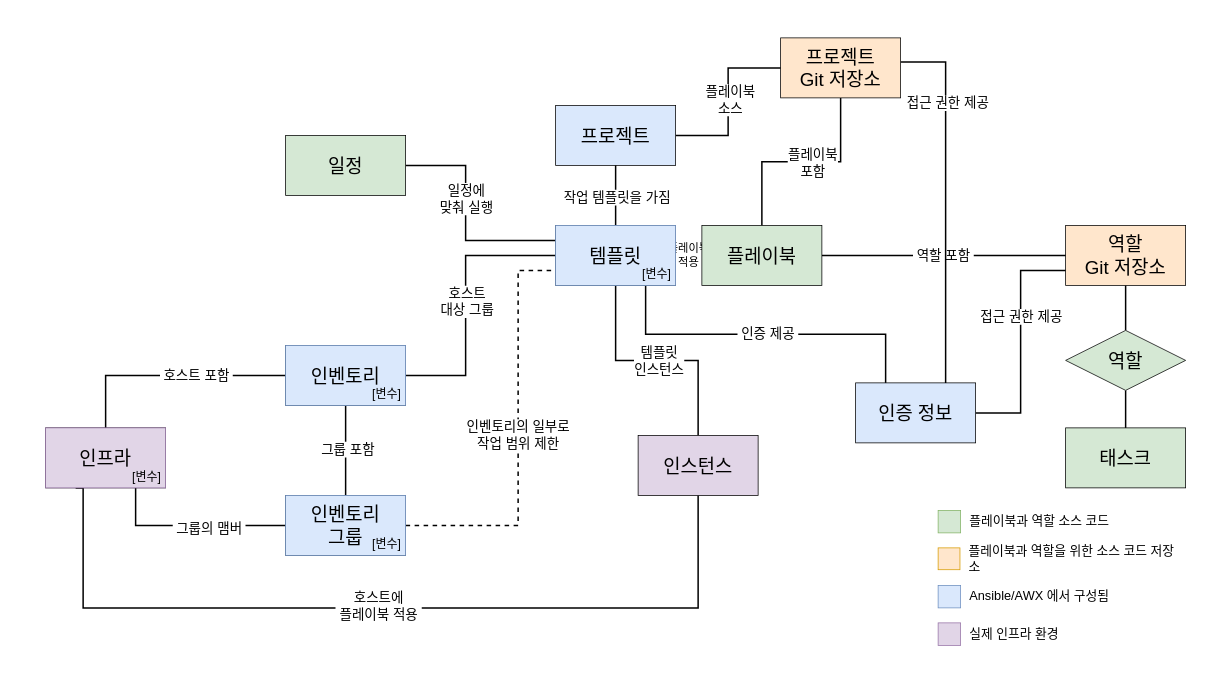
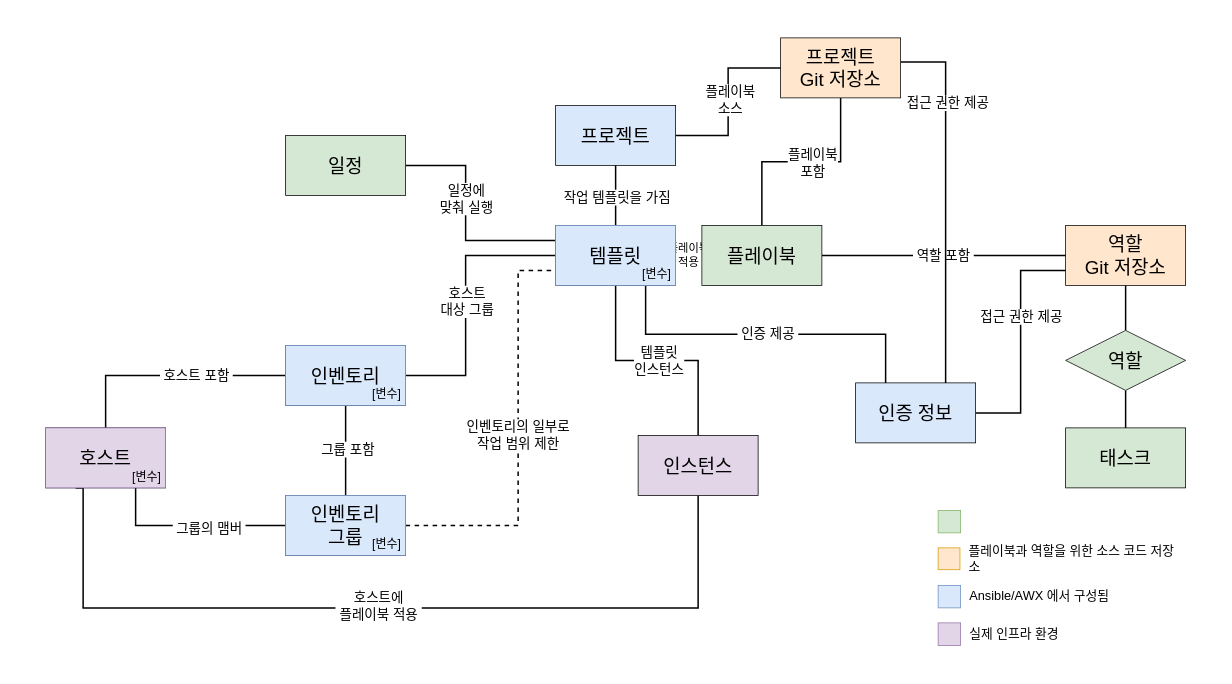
  <mxCell id="0" />
  <mxCell id="1" parent="0" />
  <mxCell id="2" value="" style="rounded=0;whiteSpace=wrap;html=1;fillColor=none;strokeColor=none;" vertex="1" parent="1"><mxGeometry x="20" y="20" width="1600" height="870" as="geometry" /></mxCell>
  <mxCell id="3" style="edgeStyle=orthogonalEdgeStyle;rounded=0;orthogonalLoop=1;jettySize=auto;html=1;entryX=0;entryY=0.5;entryDx=0;entryDy=0;endArrow=none;endFill=0;strokeWidth=2;" edge="1" parent="1" source="50" target="57"><mxGeometry relative="1" as="geometry"><Array as="points"><mxPoint x="620" y="500" /><mxPoint x="620" y="340" /></Array></mxGeometry></mxCell>
  <mxCell id="4" value="호스트&lt;br&gt;대상 그룹" style="edgeLabel;html=1;align=center;verticalAlign=middle;resizable=0;points=[];fontSize=18;" vertex="1" connectable="0" parent="3"><mxGeometry x="-0.005" y="-1" relative="1" as="geometry"><mxPoint as="offset" /></mxGeometry></mxCell>
  <mxCell id="5" style="edgeStyle=orthogonalEdgeStyle;rounded=0;orthogonalLoop=1;jettySize=auto;html=1;exitX=0.5;exitY=1;exitDx=0;exitDy=0;entryX=0.5;entryY=0;entryDx=0;entryDy=0;endArrow=none;endFill=0;strokeWidth=2;" edge="1" parent="1" source="50" target="53"><mxGeometry relative="1" as="geometry" /></mxCell>
  <mxCell id="6" value="그룹 포함" style="edgeLabel;html=1;align=center;verticalAlign=middle;resizable=0;points=[];fontSize=18;" vertex="1" connectable="0" parent="5"><mxGeometry x="-0.026" y="2" relative="1" as="geometry"><mxPoint as="offset" /></mxGeometry></mxCell>
  <mxCell id="7" style="edgeStyle=orthogonalEdgeStyle;rounded=0;orthogonalLoop=1;jettySize=auto;html=1;exitX=1;exitY=0.5;exitDx=0;exitDy=0;entryX=0;entryY=0.75;entryDx=0;entryDy=0;endArrow=none;endFill=0;strokeWidth=2;dashed=1;" edge="1" parent="1" source="53" target="57"><mxGeometry relative="1" as="geometry"><Array as="points"><mxPoint x="690" y="700" /><mxPoint x="690" y="360" /></Array></mxGeometry></mxCell>
  <mxCell id="8" value="인벤토리의 일부로&lt;br&gt;작업 범위 제한" style="edgeLabel;html=1;align=center;verticalAlign=middle;resizable=0;points=[];fontSize=18;" vertex="1" connectable="0" parent="7"><mxGeometry x="0.005" y="1" relative="1" as="geometry"><mxPoint as="offset" /></mxGeometry></mxCell>
  <mxCell id="9" style="edgeStyle=orthogonalEdgeStyle;rounded=0;orthogonalLoop=1;jettySize=auto;html=1;entryX=0.5;entryY=0;entryDx=0;entryDy=0;endArrow=none;endFill=0;strokeWidth=2;" edge="1" parent="1" source="11" target="36"><mxGeometry relative="1" as="geometry" /></mxCell>
  <mxCell id="10" value="플레이북&lt;br&gt;포함" style="edgeLabel;html=1;align=center;verticalAlign=middle;resizable=0;points=[];fontSize=18;" vertex="1" connectable="0" parent="9"><mxGeometry x="-0.105" y="1" relative="1" as="geometry"><mxPoint as="offset" /></mxGeometry></mxCell>
  <mxCell id="11" value="프로젝트&lt;br&gt;Git 저장소" style="rounded=0;whiteSpace=wrap;html=1;fontSize=25;fillColor=#ffe6cc;strokeColor=#000000;" vertex="1" parent="1"><mxGeometry x="1040" y="50" width="160" height="80" as="geometry" /></mxCell>
  <mxCell id="12" style="edgeStyle=orthogonalEdgeStyle;rounded=0;orthogonalLoop=1;jettySize=auto;html=1;entryX=0;entryY=0.5;entryDx=0;entryDy=0;endArrow=none;endFill=0;strokeWidth=2;" edge="1" parent="1" source="14" target="11"><mxGeometry relative="1" as="geometry" /></mxCell>
  <mxCell id="13" value="플레이북&lt;br&gt;소스" style="edgeLabel;html=1;align=center;verticalAlign=middle;resizable=0;points=[];fontSize=18;" vertex="1" connectable="0" parent="12"><mxGeometry x="0.03" y="-2" relative="1" as="geometry"><mxPoint as="offset" /></mxGeometry></mxCell>
  <mxCell id="14" value="프로젝트" style="rounded=0;whiteSpace=wrap;html=1;fontSize=25;fillColor=#dae8fc;strokeColor=#000000;" vertex="1" parent="1"><mxGeometry x="740" y="140" width="160" height="80" as="geometry" /></mxCell>
  <mxCell id="15" style="edgeStyle=orthogonalEdgeStyle;rounded=0;orthogonalLoop=1;jettySize=auto;html=1;exitX=1;exitY=0.5;exitDx=0;exitDy=0;entryX=0;entryY=0.25;entryDx=0;entryDy=0;endArrow=none;endFill=0;strokeWidth=2;" edge="1" parent="1" source="17" target="57"><mxGeometry relative="1" as="geometry"><Array as="points"><mxPoint x="620" y="220" /><mxPoint x="620" y="320" /></Array></mxGeometry></mxCell>
  <mxCell id="16" value="일정에&lt;br&gt;맞춰 실행" style="edgeLabel;html=1;align=center;verticalAlign=middle;resizable=0;points=[];fontSize=18;" vertex="1" connectable="0" parent="15"><mxGeometry x="-0.011" y="-1" relative="1" as="geometry"><mxPoint x="1" y="-24" as="offset" /></mxGeometry></mxCell>
  <mxCell id="17" value="일정" style="rounded=0;whiteSpace=wrap;html=1;fontSize=25;fillColor=#d5e8d4;strokeColor=#000000;" vertex="1" parent="1"><mxGeometry x="380" width="160" height="80" as="geometry" y="180" /></mxCell>
  <mxCell id="18" style="edgeStyle=orthogonalEdgeStyle;rounded=0;orthogonalLoop=1;jettySize=auto;html=1;entryX=0.5;entryY=1;entryDx=0;entryDy=0;endArrow=none;endFill=0;strokeWidth=2;" edge="1" parent="1" source="57" target="14"><mxGeometry relative="1" as="geometry" /></mxCell>
  <mxCell id="19" value="작업 템플릿을 가짐" style="edgeLabel;html=1;align=center;verticalAlign=middle;resizable=0;points=[];fontSize=18;" vertex="1" connectable="0" parent="18"><mxGeometry x="-0.038" y="-1" relative="1" as="geometry"><mxPoint as="offset" /></mxGeometry></mxCell>
  <mxCell id="20" style="edgeStyle=orthogonalEdgeStyle;rounded=0;orthogonalLoop=1;jettySize=auto;html=1;entryX=0.5;entryY=0;entryDx=0;entryDy=0;endArrow=none;endFill=0;strokeWidth=2;" edge="1" parent="1" source="57" target="40"><mxGeometry relative="1" as="geometry" /></mxCell>
  <mxCell id="21" value="&amp;nbsp;템플릿&amp;nbsp;&lt;br&gt;인스턴스" style="edgeLabel;html=1;align=center;verticalAlign=middle;resizable=0;points=[];fontSize=18;" vertex="1" connectable="0" parent="20"><mxGeometry x="0.013" relative="1" as="geometry"><mxPoint as="offset" /></mxGeometry></mxCell>
  <mxCell id="22" style="edgeStyle=orthogonalEdgeStyle;rounded=0;orthogonalLoop=1;jettySize=auto;html=1;exitX=0.75;exitY=1;exitDx=0;exitDy=0;entryX=0.25;entryY=0;entryDx=0;entryDy=0;endArrow=none;endFill=0;startArrow=none;startFill=0;strokeWidth=2;" edge="1" parent="1" source="57" target="39"><mxGeometry relative="1" as="geometry" /></mxCell>
  <mxCell id="23" value="&amp;nbsp;인증 제공&amp;nbsp;" style="edgeLabel;html=1;align=center;verticalAlign=middle;resizable=0;points=[];fontSize=18;" vertex="1" connectable="0" parent="22"><mxGeometry x="0.007" y="1" relative="1" as="geometry"><mxPoint as="offset" /></mxGeometry></mxCell>
  <mxCell id="24" style="edgeStyle=orthogonalEdgeStyle;rounded=0;orthogonalLoop=1;jettySize=auto;html=1;entryX=0.5;entryY=0;entryDx=0;entryDy=0;endArrow=none;endFill=0;strokeWidth=2;" edge="1" parent="1" source="25" target="43"><mxGeometry relative="1" as="geometry" /></mxCell>
  <mxCell id="25" value="역할&lt;br&gt;Git 저장소" style="rounded=0;whiteSpace=wrap;html=1;fontSize=25;fillColor=#ffe6cc;strokeColor=#000000;" vertex="1" parent="1"><mxGeometry x="1420" y="300" width="160" height="80" as="geometry" /></mxCell>
  <mxCell id="26" style="edgeStyle=orthogonalEdgeStyle;rounded=0;orthogonalLoop=1;jettySize=auto;html=1;entryX=0;entryY=0.5;entryDx=0;entryDy=0;exitX=0.5;exitY=0;exitDx=0;exitDy=0;endArrow=none;endFill=0;strokeWidth=2;" edge="1" parent="1" source="47" target="50"><mxGeometry relative="1" as="geometry" /></mxCell>
  <mxCell id="27" value="&amp;nbsp;호스트 포함&amp;nbsp;" style="edgeLabel;html=1;align=center;verticalAlign=middle;resizable=0;points=[];fontSize=18;" vertex="1" connectable="0" parent="26"><mxGeometry x="0.211" y="-3" relative="1" as="geometry"><mxPoint x="2" y="-3" as="offset" /></mxGeometry></mxCell>
  <mxCell id="28" style="edgeStyle=orthogonalEdgeStyle;rounded=0;orthogonalLoop=1;jettySize=auto;html=1;entryX=0;entryY=0.5;entryDx=0;entryDy=0;exitX=0.75;exitY=1;exitDx=0;exitDy=0;endArrow=none;endFill=0;strokeWidth=2;" edge="1" parent="1" source="47" target="53"><mxGeometry relative="1" as="geometry" /></mxCell>
  <mxCell id="29" value="&amp;nbsp;그룹의 맴버&amp;nbsp;" style="edgeLabel;html=1;align=center;verticalAlign=middle;resizable=0;points=[];fontSize=18;" vertex="1" connectable="0" parent="28"><mxGeometry x="0.174" y="-3" relative="1" as="geometry"><mxPoint as="offset" /></mxGeometry></mxCell>
  <mxCell id="30" style="edgeStyle=orthogonalEdgeStyle;rounded=0;orthogonalLoop=1;jettySize=auto;html=1;exitX=0.25;exitY=1;exitDx=0;exitDy=0;entryX=0.5;entryY=1;entryDx=0;entryDy=0;endArrow=none;endFill=0;strokeWidth=2;" edge="1" parent="1" source="47" target="40"><mxGeometry relative="1" as="geometry"><Array as="points"><mxPoint x="110" y="810" /><mxPoint x="930" y="810" /></Array></mxGeometry></mxCell>
  <mxCell id="31" value="&amp;nbsp;호스트에&amp;nbsp;&lt;br&gt;&amp;nbsp;플레이북 적용&amp;nbsp;" style="edgeLabel;html=1;align=center;verticalAlign=middle;resizable=0;points=[];fontSize=18;" vertex="1" connectable="0" parent="30"><mxGeometry x="-0.013" y="3" relative="1" as="geometry"><mxPoint as="offset" /></mxGeometry></mxCell>
  <mxCell id="32" style="edgeStyle=orthogonalEdgeStyle;rounded=0;orthogonalLoop=1;jettySize=auto;html=1;entryX=1;entryY=0.5;entryDx=0;entryDy=0;endArrow=none;endFill=0;" edge="1" parent="1" source="36" target="57"><mxGeometry relative="1" as="geometry" /></mxCell>
  <mxCell id="33" value="&amp;nbsp;플레이북&amp;nbsp;&lt;br&gt;적용" style="edgeLabel;html=1;align=center;verticalAlign=middle;resizable=0;points=[];fontSize=15;" vertex="1" connectable="0" parent="32"><mxGeometry x="-0.051" y="2" relative="1" as="geometry"><mxPoint as="offset" /></mxGeometry></mxCell>
  <mxCell id="34" style="edgeStyle=orthogonalEdgeStyle;rounded=0;orthogonalLoop=1;jettySize=auto;html=1;entryX=0;entryY=0.5;entryDx=0;entryDy=0;endArrow=none;endFill=0;strokeWidth=2;" edge="1" parent="1" source="36" target="25"><mxGeometry relative="1" as="geometry"><Array as="points"><mxPoint x="1250" y="340" /><mxPoint x="1250" y="340" /></Array></mxGeometry></mxCell>
  <mxCell id="35" value="&amp;nbsp;역할 포함&amp;nbsp;" style="edgeLabel;html=1;align=center;verticalAlign=middle;resizable=0;points=[];fontSize=18;" vertex="1" connectable="0" parent="34"><mxGeometry x="-0.012" relative="1" as="geometry"><mxPoint as="offset" /></mxGeometry></mxCell>
  <mxCell id="36" value="플레이북" style="rounded=0;whiteSpace=wrap;html=1;fontSize=25;fillColor=#d5e8d4;strokeColor=#000000;" vertex="1" parent="1"><mxGeometry x="935" y="300" width="160" height="80" as="geometry" /></mxCell>
  <mxCell id="37" style="edgeStyle=orthogonalEdgeStyle;rounded=0;orthogonalLoop=1;jettySize=auto;html=1;entryX=0;entryY=0.75;entryDx=0;entryDy=0;endArrow=none;endFill=0;strokeWidth=2;" edge="1" parent="1" source="39" target="25"><mxGeometry relative="1" as="geometry" /></mxCell>
  <mxCell id="38" value="&amp;nbsp;접근 권한 제공&amp;nbsp;" style="edgeLabel;html=1;align=center;verticalAlign=middle;resizable=0;points=[];fontSize=18;" vertex="1" connectable="0" parent="37"><mxGeometry x="0.016" y="-3" relative="1" as="geometry"><mxPoint x="-3" y="-32" as="offset" /></mxGeometry></mxCell>
  <mxCell id="39" value="인증 정보" style="rounded=0;whiteSpace=wrap;html=1;fontSize=25;fillColor=#dae8fc;strokeColor=#000000;" vertex="1" parent="1"><mxGeometry x="1140" y="510" width="160" height="80" as="geometry" /></mxCell>
  <mxCell id="40" value="인스턴스" style="rounded=0;whiteSpace=wrap;html=1;fontSize=25;fillColor=#e1d5e7;strokeColor=#000000;" vertex="1" parent="1"><mxGeometry x="850" y="580" width="160" height="80" as="geometry" /></mxCell>
  <mxCell id="41" value="태스크" style="rounded=0;whiteSpace=wrap;html=1;fontSize=25;fillColor=#d5e8d4;strokeColor=#000000;" vertex="1" parent="1"><mxGeometry x="1420" y="570" width="160" height="80" as="geometry" /></mxCell>
  <mxCell id="42" style="edgeStyle=orthogonalEdgeStyle;rounded=0;orthogonalLoop=1;jettySize=auto;html=1;entryX=0.5;entryY=0;entryDx=0;entryDy=0;endArrow=none;endFill=0;strokeWidth=2;" edge="1" parent="1" source="43" target="41"><mxGeometry relative="1" as="geometry" /></mxCell>
  <mxCell id="43" value="역할" style="rhombus;whiteSpace=wrap;html=1;fontSize=25;fillColor=#d5e8d4;strokeColor=#000000;" vertex="1" parent="1"><mxGeometry x="1420" y="440" width="160" height="80" as="geometry" /></mxCell>
  <mxCell id="44" style="edgeStyle=orthogonalEdgeStyle;rounded=0;orthogonalLoop=1;jettySize=auto;html=1;exitX=0.75;exitY=0;exitDx=0;exitDy=0;entryX=1.002;entryY=0.4;entryDx=0;entryDy=0;entryPerimeter=0;endArrow=none;endFill=0;strokeWidth=2;" edge="1" parent="1" source="39" target="11"><mxGeometry relative="1" as="geometry" /></mxCell>
  <mxCell id="45" value="&amp;nbsp;접근 권한 제공&amp;nbsp;" style="edgeLabel;html=1;align=center;verticalAlign=middle;resizable=0;points=[];fontSize=18;" vertex="1" connectable="0" parent="44"><mxGeometry x="0.613" y="-2" relative="1" as="geometry"><mxPoint y="19" as="offset" /></mxGeometry></mxCell>
  <mxCell id="46" value="" style="group;strokeColor=#000000;fontSize=25;" vertex="1" connectable="0" parent="1"><mxGeometry x="60" y="570" width="160" height="80" as="geometry" /></mxCell>
- <mxCell id="47" value="&lt;font style=&quot;font-size: 25px;&quot;&gt;인프라&lt;/font&gt;" style="rounded=0;whiteSpace=wrap;html=1;fontSize=20;fillColor=#e1d5e7;strokeColor=#9673a6;" vertex="1" parent="46"><mxGeometry width="160" height="80" as="geometry" /></mxCell>
+ <mxCell id="47" value="&lt;font style=&quot;font-size: 25px;&quot;&gt;호스트&lt;/font&gt;" style="rounded=0;whiteSpace=wrap;html=1;fontSize=20;fillColor=#e1d5e7;strokeColor=#9673a6;" vertex="1" parent="46"><mxGeometry width="160" height="80" as="geometry" /></mxCell>
  <mxCell id="48" value="[변수]" style="rounded=0;whiteSpace=wrap;html=1;fontSize=16;fillColor=none;strokeColor=none;" vertex="1" parent="46"><mxGeometry x="110" y="50" width="50" height="30" as="geometry" /></mxCell>
  <mxCell id="49" value="" style="group;fillColor=#dae8fc;strokeColor=#000000;fontSize=25;" vertex="1" connectable="0" parent="1"><mxGeometry x="380" y="460" width="160" height="80" as="geometry" /></mxCell>
  <mxCell id="50" value="&lt;font style=&quot;font-size: 25px;&quot;&gt;인벤토리&lt;/font&gt;" style="rounded=0;whiteSpace=wrap;html=1;fontSize=20;fillColor=#dae8fc;strokeColor=#6c8ebf;" vertex="1" parent="49"><mxGeometry width="160" height="80" as="geometry" /></mxCell>
  <mxCell id="51" value="[변수]" style="rounded=0;whiteSpace=wrap;html=1;fontSize=16;fillColor=none;strokeColor=none;" vertex="1" parent="49"><mxGeometry x="110" y="50" width="50" height="30" as="geometry" /></mxCell>
  <mxCell id="52" value="ㅇ" style="group;fillColor=#dae8fc;strokeColor=#000000;fontSize=25;" vertex="1" connectable="0" parent="1"><mxGeometry x="380" y="660" width="160" height="80" as="geometry" /></mxCell>
  <mxCell id="53" value="&lt;font style=&quot;font-size: 25px;&quot;&gt;인벤토리&lt;br&gt;그룹&lt;/font&gt;" style="rounded=0;whiteSpace=wrap;html=1;fontSize=20;fillColor=#dae8fc;strokeColor=#6c8ebf;" vertex="1" parent="52"><mxGeometry width="160" height="80" as="geometry" /></mxCell>
  <mxCell id="54" value="[변수]" style="rounded=0;whiteSpace=wrap;html=1;fontSize=16;fillColor=none;strokeColor=none;" vertex="1" parent="52"><mxGeometry x="110" y="50" width="50" height="30" as="geometry" /></mxCell>
  <mxCell id="55" value="" style="group;fillColor=none;strokeColor=#000000;fontSize=25;" vertex="1" connectable="0" parent="1"><mxGeometry x="740" y="300" width="160" height="80" as="geometry" /></mxCell>
  <mxCell id="56" value="" style="group" vertex="1" connectable="0" parent="55"><mxGeometry width="160" height="80" as="geometry" /></mxCell>
  <mxCell id="57" value="&lt;font style=&quot;font-size: 25px;&quot;&gt;템플릿&lt;/font&gt;" style="rounded=0;whiteSpace=wrap;html=1;fontSize=20;fillColor=#dae8fc;strokeColor=#6c8ebf;" vertex="1" parent="56"><mxGeometry width="160" height="80" as="geometry" /></mxCell>
  <mxCell id="58" value="[변수]" style="rounded=0;whiteSpace=wrap;html=1;fontSize=16;fillColor=none;strokeColor=none;" vertex="1" parent="56"><mxGeometry x="110" y="50" width="50" height="30" as="geometry" /></mxCell>
  <mxCell id="59" value="" style="group;strokeColor=none;" vertex="1" connectable="0" parent="1"><mxGeometry x="1250" y="680" width="280" height="30" as="geometry" /></mxCell>
  <mxCell id="60" value="" style="whiteSpace=wrap;html=1;aspect=fixed;fillColor=#d5e8d4;strokeColor=#82b366;" vertex="1" parent="59"><mxGeometry width="30" height="30" as="geometry" /></mxCell>
- <mxCell id="61" value="플레이북과 역할 소스 코드" style="text;html=1;align=left;verticalAlign=middle;whiteSpace=wrap;rounded=0;fontSize=17;" vertex="1" parent="59"><mxGeometry x="40" width="240" height="30" as="geometry" /></mxCell>
  <mxCell id="62" value="" style="group;strokeColor=none;fontSize=13;" vertex="1" connectable="0" parent="1"><mxGeometry x="1250" y="730" width="330" height="30" as="geometry" /></mxCell>
  <mxCell id="63" value="" style="whiteSpace=wrap;html=1;aspect=fixed;fillColor=#ffe6cc;strokeColor=#d79b00;" vertex="1" parent="62"><mxGeometry width="29.118" height="29.118" as="geometry" /></mxCell>
  <mxCell id="64" value="플레이북과 역할을 위한 소스 코드 저장소" style="text;html=1;align=left;verticalAlign=middle;whiteSpace=wrap;rounded=0;fontSize=17;" vertex="1" parent="62"><mxGeometry x="38.824" width="291.176" height="30" as="geometry" /></mxCell>
  <mxCell id="65" value="" style="group;strokeColor=none;fontSize=13;" vertex="1" connectable="0" parent="1"><mxGeometry x="1250" y="780" width="280" height="30" as="geometry" /></mxCell>
  <mxCell id="66" value="" style="whiteSpace=wrap;html=1;aspect=fixed;fillColor=#dae8fc;strokeColor=#6c8ebf;" vertex="1" parent="65"><mxGeometry width="30" height="30" as="geometry" /></mxCell>
  <mxCell id="67" value="Ansible/AWX 에서 구성됨" style="text;html=1;align=left;verticalAlign=middle;whiteSpace=wrap;rounded=0;fontSize=17;strokeColor=none;" vertex="1" parent="65"><mxGeometry x="40" width="240" height="30" as="geometry" /></mxCell>
  <mxCell id="68" value="" style="group;strokeColor=none;fontSize=13;" vertex="1" connectable="0" parent="1"><mxGeometry x="1250" y="830" width="280" height="30" as="geometry" /></mxCell>
  <mxCell id="69" value="" style="whiteSpace=wrap;html=1;aspect=fixed;fillColor=#e1d5e7;strokeColor=#9673a6;" vertex="1" parent="68"><mxGeometry width="30" height="30" as="geometry" /></mxCell>
  <mxCell id="70" value="실제 인프라 환경" style="text;html=1;align=left;verticalAlign=middle;whiteSpace=wrap;rounded=0;fontSize=17;" vertex="1" parent="68"><mxGeometry x="40" width="240" height="30" as="geometry" /></mxCell>
